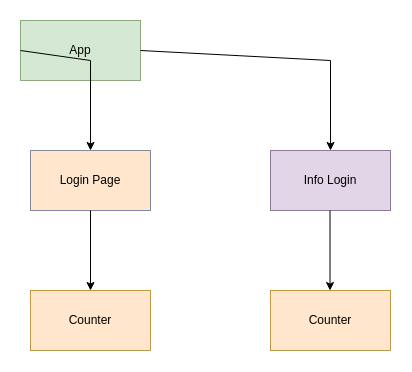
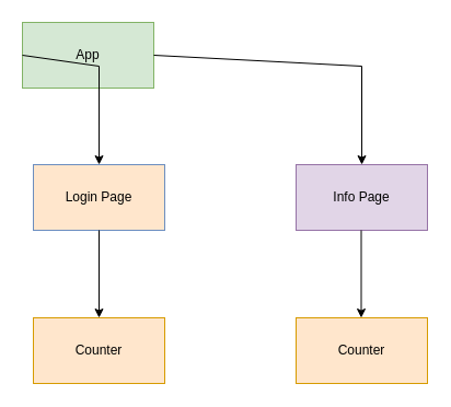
  <mxCell id="0" />
  <mxCell id="1" parent="0" />
  <mxCell id="2" value="App" style="rounded=0;whiteSpace=wrap;html=1;fillColor=#d5e8d4;strokeColor=#82b366;" vertex="1" parent="1"><mxGeometry x="20" y="20" width="120" height="60" as="geometry" /></mxCell>
  <mxCell id="3" value="Login Page" style="rounded=0;whiteSpace=wrap;html=1;fillColor=#ffe6cc;strokeColor=#6c8ebf;" vertex="1" parent="1"><mxGeometry x="30" y="150" width="120" height="60" as="geometry" /></mxCell>
- <mxCell id="4" value="Info Login" style="rounded=0;whiteSpace=wrap;html=1;fillColor=#e1d5e7;strokeColor=#9673a6;" vertex="1" parent="1"><mxGeometry x="270" y="150" width="120" height="60" as="geometry" /></mxCell>
+ <mxCell id="4" value="Info Page" style="rounded=0;whiteSpace=wrap;html=1;fillColor=#e1d5e7;strokeColor=#9673a6;" vertex="1" parent="1"><mxGeometry x="270" y="150" width="120" height="60" as="geometry" /></mxCell>
  <mxCell id="5" value="Counter" style="rounded=0;whiteSpace=wrap;html=1;fillColor=#ffe6cc;strokeColor=#d79b00;" vertex="1" parent="1"><mxGeometry x="30" y="290" width="120" height="60" as="geometry" /></mxCell>
  <mxCell id="6" value="Counter" style="rounded=0;whiteSpace=wrap;html=1;fillColor=#ffe6cc;strokeColor=#d79b00;" vertex="1" parent="1"><mxGeometry x="270" y="290" width="120" height="60" as="geometry" /></mxCell>
  <mxCell id="7" value="" style="endArrow=classic;html=1;rounded=0;entryX=0.417;entryY=0;entryDx=0;entryDy=0;entryPerimeter=0;exitX=1;exitY=0.5;exitDx=0;exitDy=0;" edge="1" parent="1" source="2"><mxGeometry width="50" height="50" relative="1" as="geometry"><mxPoint x="400" y="60" as="sourcePoint" /><mxPoint x="330.04" y="150" as="targetPoint" /><Array as="points"><mxPoint x="330" y="60" /></Array></mxGeometry></mxCell>
  <mxCell id="8" value="" style="endArrow=classic;html=1;rounded=0;entryX=0.417;entryY=0;entryDx=0;entryDy=0;entryPerimeter=0;exitX=0;exitY=0.5;exitDx=0;exitDy=0;" edge="1" parent="1" source="2"><mxGeometry width="50" height="50" relative="1" as="geometry"><mxPoint x="30" y="60" as="sourcePoint" /><mxPoint x="90.04" y="150" as="targetPoint" /><Array as="points"><mxPoint x="90" y="60" /></Array></mxGeometry></mxCell>
  <mxCell id="9" value="" style="endArrow=classic;html=1;rounded=0;exitX=0.5;exitY=1;exitDx=0;exitDy=0;entryX=0.5;entryY=0;entryDx=0;entryDy=0;" edge="1" parent="1" source="3" target="5"><mxGeometry width="50" height="50" relative="1" as="geometry"><mxPoint x="130" y="360" as="sourcePoint" /><mxPoint x="180" y="310" as="targetPoint" /></mxGeometry></mxCell>
  <mxCell id="10" value="" style="endArrow=classic;html=1;rounded=0;exitX=0.5;exitY=1;exitDx=0;exitDy=0;entryX=0.5;entryY=0;entryDx=0;entryDy=0;" edge="1" parent="1"><mxGeometry width="50" height="50" relative="1" as="geometry"><mxPoint x="329.5" y="210" as="sourcePoint" /><mxPoint x="329.5" y="290" as="targetPoint" /></mxGeometry></mxCell>
